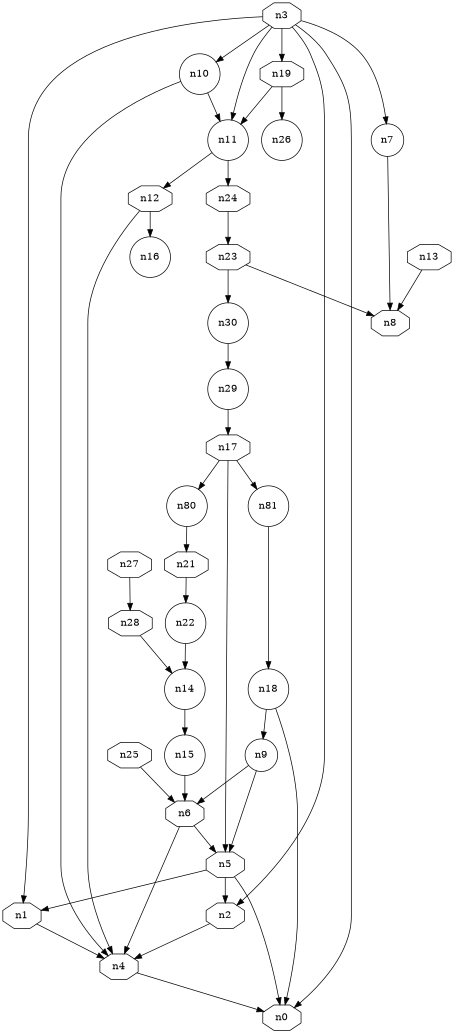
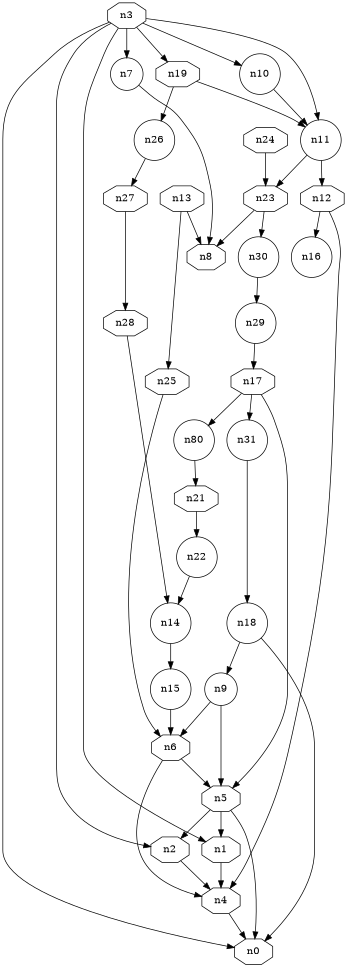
  digraph {
    node [shape=octagon]
    n1
    n4
    n0
    n2
    n3
    n7 [shape=circle]
    n10 [shape=circle]
    n11 [shape=circle]
    n19
    n8
    n12
    n24
    n26 [shape=circle]
    n16 [shape=circle]
    n23
    n27
    n5
    n6
    n9 [shape=circle]
    n30 [shape=circle]
    n17
    n20 [label=n80 shape=circle]
-   n31 [shape=circle label=n81]
+   n31 [shape=circle]
    n13
    n25
    n14 [shape=circle]
    n15 [shape=circle]
    n21
    n18 [shape=circle]
    n22 [shape=circle]
    n28
    n29 [shape=circle]
    n1 -> n4
    n4 -> n0
    n2 -> n4
    n3 -> n1
    n3 -> n0
    n3 -> n2
    n3 -> n7
    n3 -> n10
    n3 -> n11
    n3 -> n19
    n7 -> n8
-   n10 -> n4
    n10 -> n11
    n11 -> n12
-   n11 -> n24
+   n11 -> n23
    n19 -> n11
    n19 -> n26
    n12 -> n4
    n12 -> n16
    n24 -> n23
+   n26 -> n27
    n23 -> n8
    n23 -> n30
    n27 -> n28
    n5 -> n1
    n5 -> n0
    n5 -> n2
    n6 -> n4
    n6 -> n5
    n9 -> n5
    n9 -> n6
    n30 -> n29
    n17 -> n5
    n17 -> n20
    n17 -> n31
    n20 -> n21
    n31 -> n18
    n13 -> n8
+   n13 -> n25
    n25 -> n6
    n14 -> n15
    n15 -> n6
    n21 -> n22
    n18 -> n0
    n18 -> n9
    n22 -> n14
    n28 -> n14
    n29 -> n17
  }
